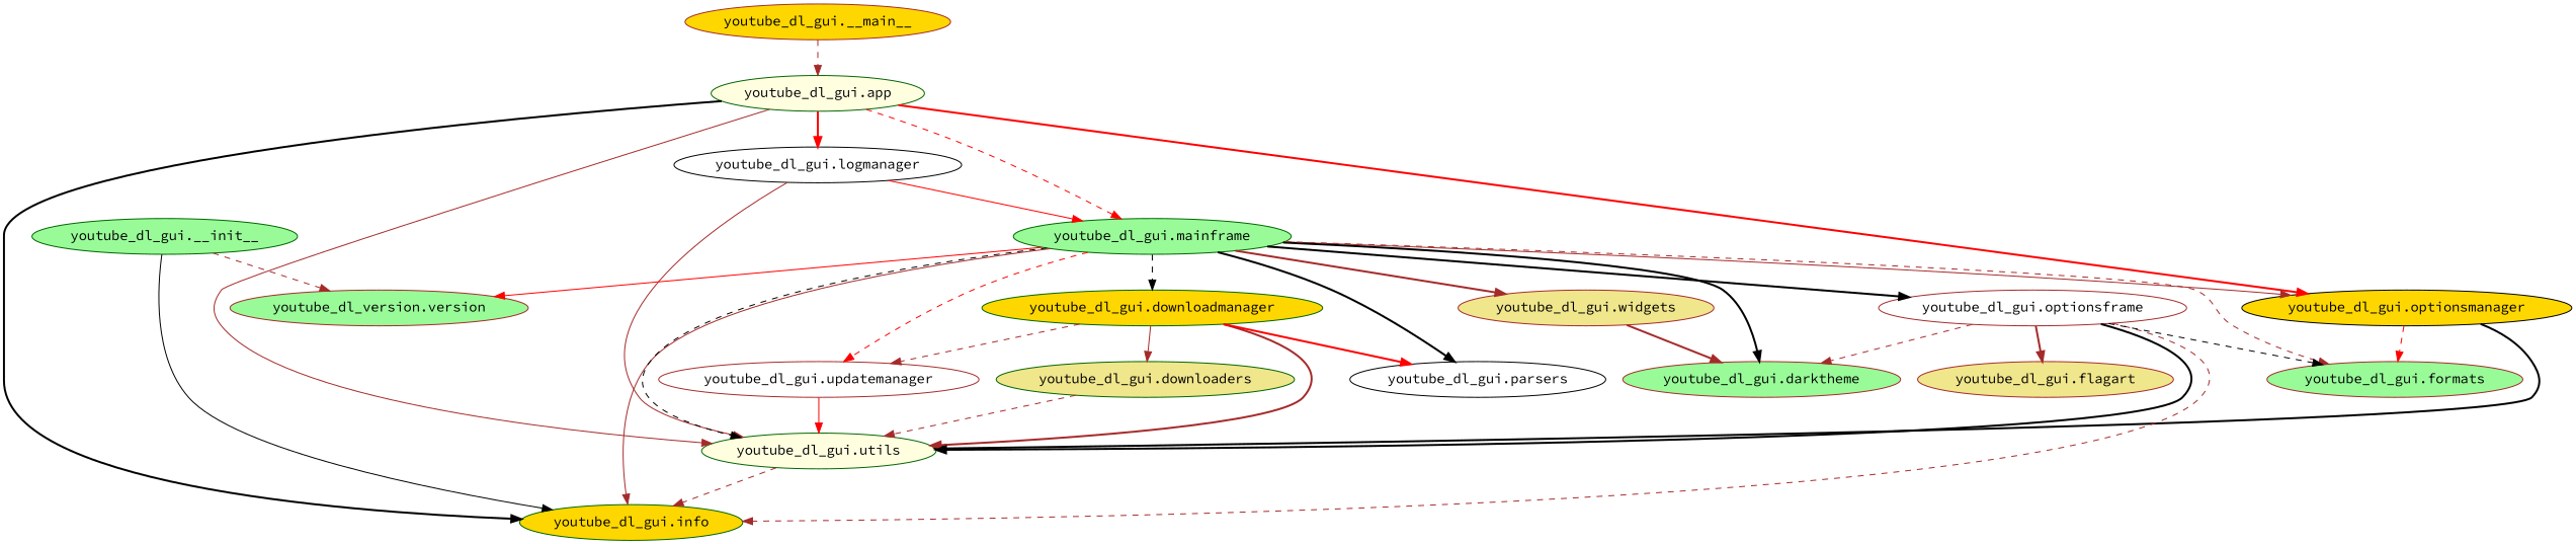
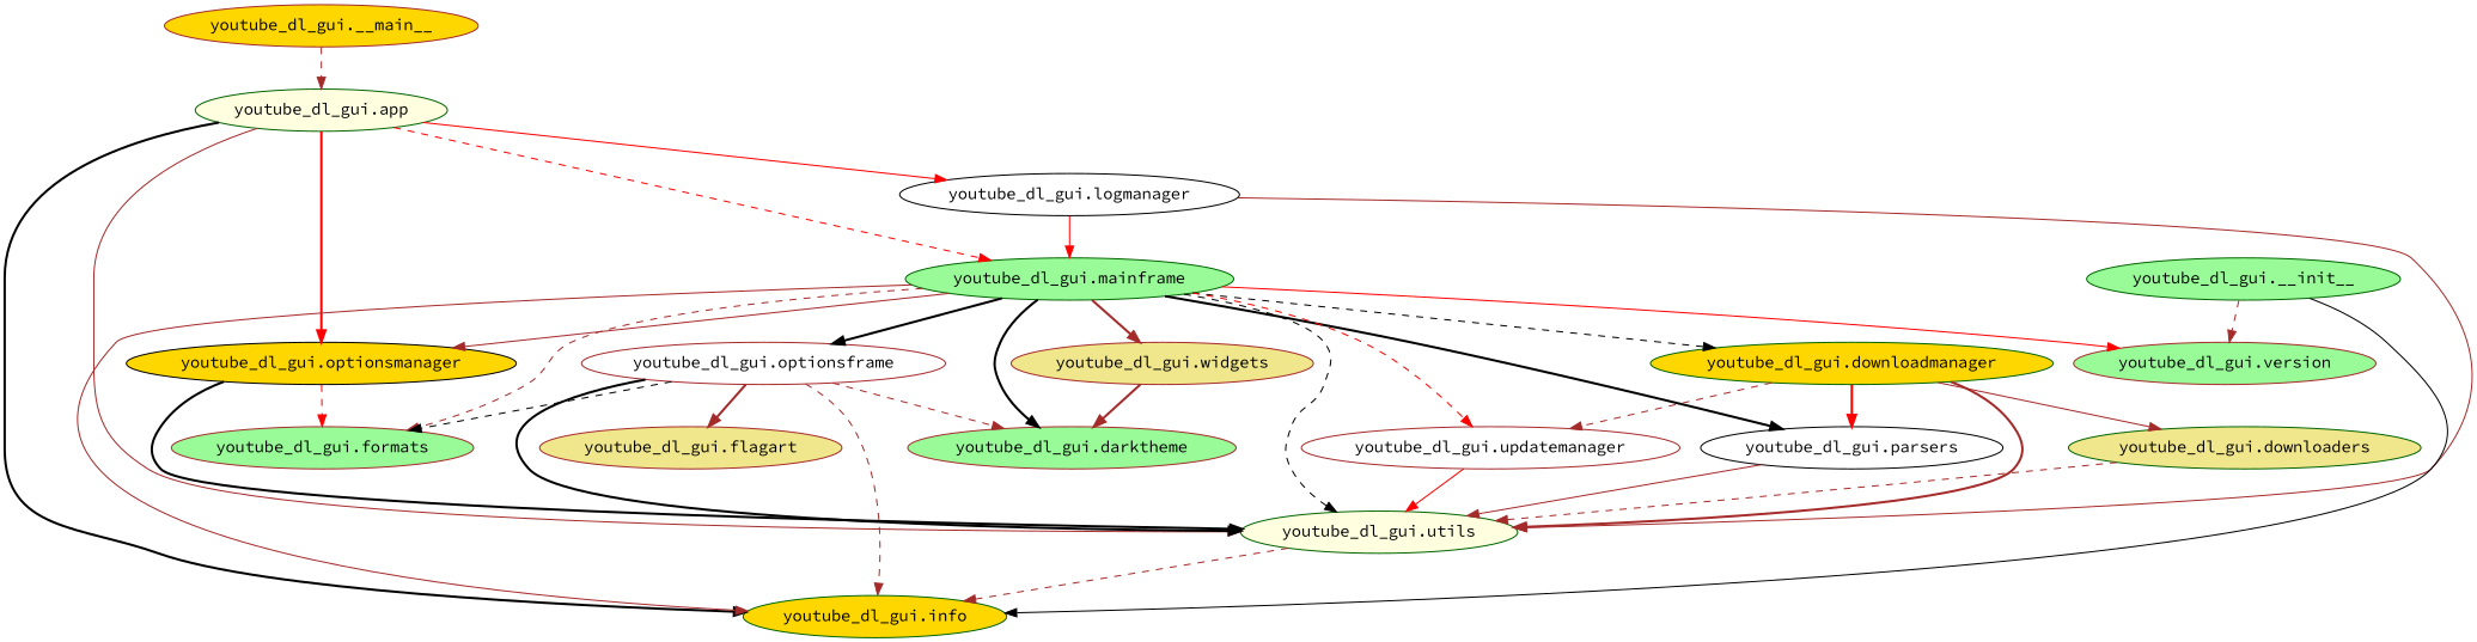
  digraph {
    fontname="Source Code Pro"
    node [color=brown fillcolor=palegreen fontname="Source Code Pro" style=filled]
    edge [color=brown fontname="Source Code Pro" style=dashed]
    "youtube_dl_gui.app" [color=darkgreen fillcolor=lightyellow]
    "youtube_dl_gui.info" [color=darkgreen fillcolor=gold]
    "youtube_dl_gui.logmanager" [color=black fillcolor=white]
    "youtube_dl_gui.mainframe" [color=darkgreen]
    "youtube_dl_gui.optionsmanager" [color=black fillcolor=gold]
    "youtube_dl_gui.utils" [color=darkgreen fillcolor=lightyellow]
    "youtube_dl_gui.downloadmanager" [color=darkgreen fillcolor=gold]
    "youtube_dl_gui.parsers" [color=black fillcolor=white]
    "youtube_dl_gui.updatemanager" [fillcolor=white]
    "youtube_dl_gui.darktheme"
    "youtube_dl_gui.formats"
    "youtube_dl_gui.optionsframe" [fillcolor=white]
-   "youtube_dl_gui.version" [label="youtube_dl_version.version"]
+   "youtube_dl_gui.version"
    "youtube_dl_gui.widgets" [fillcolor=khaki]
    "youtube_dl_gui.downloaders" [color=darkgreen fillcolor=khaki]
    "youtube_dl_gui.flagart" [fillcolor=khaki]
    "youtube_dl_gui.__init__" [color=darkgreen]
    "youtube_dl_gui.__main__" [fillcolor=gold]
    "youtube_dl_gui.app" -> "youtube_dl_gui.info" [color=black style=bold]
-   "youtube_dl_gui.app" -> "youtube_dl_gui.logmanager" [color=red style=bold]
+   "youtube_dl_gui.app" -> "youtube_dl_gui.logmanager" [color=red style=solid]
    "youtube_dl_gui.app" -> "youtube_dl_gui.mainframe" [color=red]
    "youtube_dl_gui.app" -> "youtube_dl_gui.optionsmanager" [color=red style=bold]
    "youtube_dl_gui.app" -> "youtube_dl_gui.utils" [style=solid]
    "youtube_dl_gui.logmanager" -> "youtube_dl_gui.mainframe" [color=red style=solid]
    "youtube_dl_gui.logmanager" -> "youtube_dl_gui.utils" [style=solid]
    "youtube_dl_gui.mainframe" -> "youtube_dl_gui.info" [style=solid]
    "youtube_dl_gui.mainframe" -> "youtube_dl_gui.optionsmanager" [style=solid]
    "youtube_dl_gui.mainframe" -> "youtube_dl_gui.utils" [color=black]
    "youtube_dl_gui.mainframe" -> "youtube_dl_gui.downloadmanager" [color=black]
    "youtube_dl_gui.mainframe" -> "youtube_dl_gui.parsers" [color=black style=bold]
    "youtube_dl_gui.mainframe" -> "youtube_dl_gui.updatemanager" [color=red]
    "youtube_dl_gui.mainframe" -> "youtube_dl_gui.darktheme" [color=black style=bold]
    "youtube_dl_gui.mainframe" -> "youtube_dl_gui.formats"
    "youtube_dl_gui.mainframe" -> "youtube_dl_gui.optionsframe" [color=black style=bold]
    "youtube_dl_gui.mainframe" -> "youtube_dl_gui.version" [color=red style=solid]
    "youtube_dl_gui.mainframe" -> "youtube_dl_gui.widgets" [style=bold]
    "youtube_dl_gui.optionsmanager" -> "youtube_dl_gui.utils" [color=black style=bold]
    "youtube_dl_gui.optionsmanager" -> "youtube_dl_gui.formats" [color=red]
    "youtube_dl_gui.utils" -> "youtube_dl_gui.info"
    "youtube_dl_gui.downloadmanager" -> "youtube_dl_gui.utils" [style=bold]
    "youtube_dl_gui.downloadmanager" -> "youtube_dl_gui.parsers" [color=red style=bold]
    "youtube_dl_gui.downloadmanager" -> "youtube_dl_gui.updatemanager"
    "youtube_dl_gui.downloadmanager" -> "youtube_dl_gui.downloaders" [style=solid]
+   "youtube_dl_gui.parsers" -> "youtube_dl_gui.utils" [style=solid]
    "youtube_dl_gui.updatemanager" -> "youtube_dl_gui.utils" [color=red style=solid]
    "youtube_dl_gui.optionsframe" -> "youtube_dl_gui.info"
    "youtube_dl_gui.optionsframe" -> "youtube_dl_gui.utils" [color=black style=bold]
    "youtube_dl_gui.optionsframe" -> "youtube_dl_gui.darktheme"
    "youtube_dl_gui.optionsframe" -> "youtube_dl_gui.formats" [color=black]
    "youtube_dl_gui.optionsframe" -> "youtube_dl_gui.flagart" [style=bold]
    "youtube_dl_gui.widgets" -> "youtube_dl_gui.darktheme" [style=bold]
    "youtube_dl_gui.downloaders" -> "youtube_dl_gui.utils"
    "youtube_dl_gui.__init__" -> "youtube_dl_gui.info" [color=black style=solid]
    "youtube_dl_gui.__init__" -> "youtube_dl_gui.version"
    "youtube_dl_gui.__main__" -> "youtube_dl_gui.app"
  }
